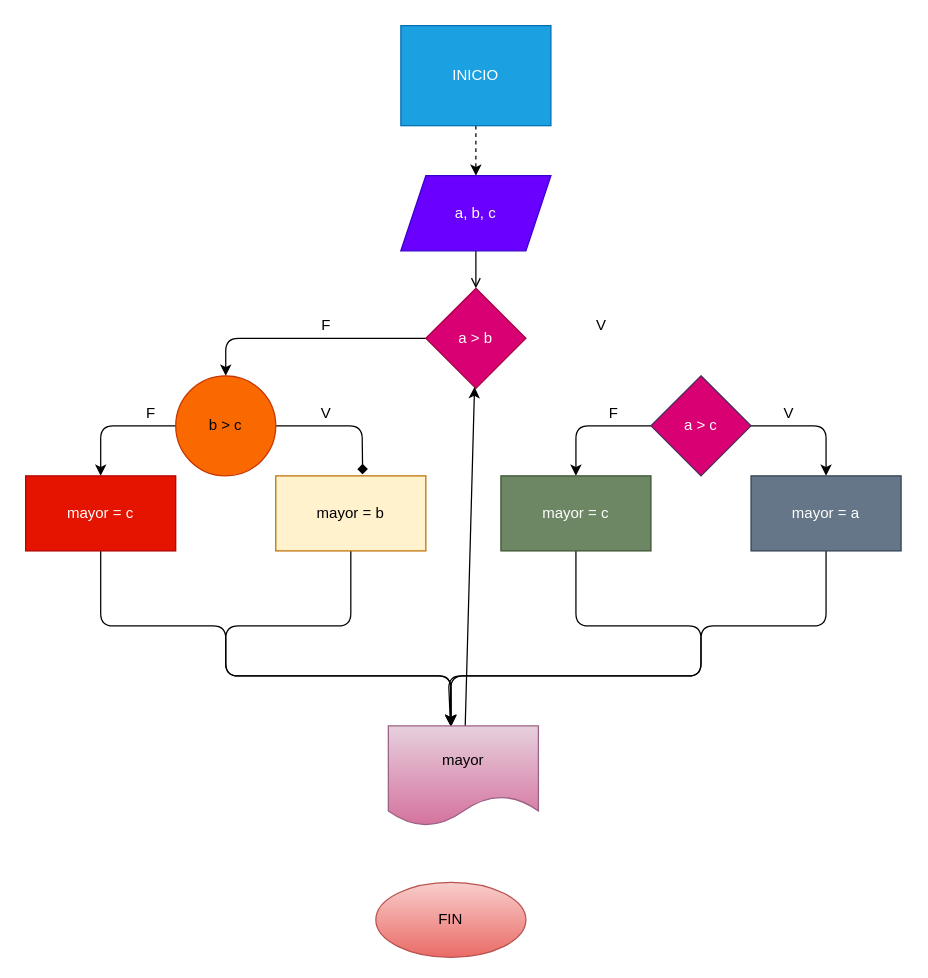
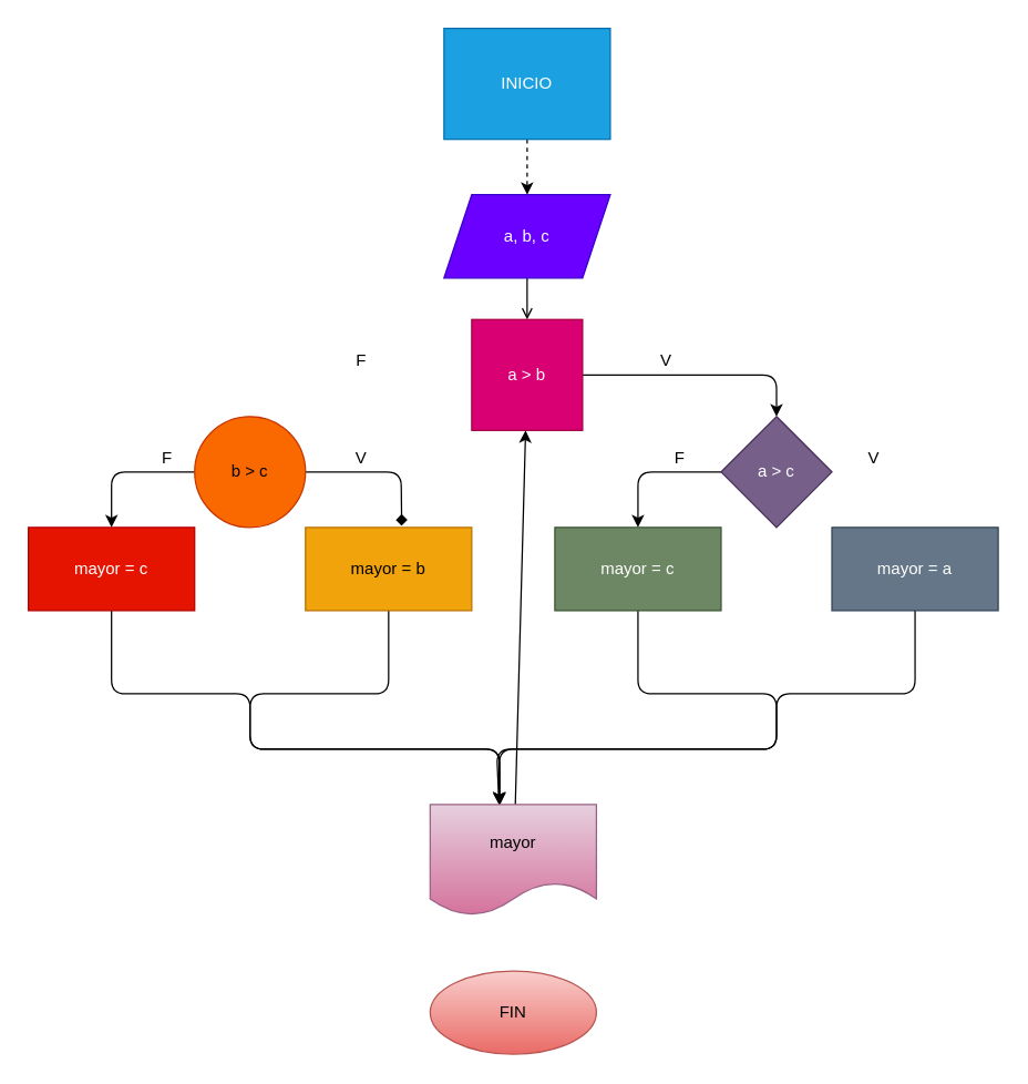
  <mxCell id="0" />
  <mxCell id="1" parent="0" />
  <mxCell id="2" value="" style="edgeStyle=none;html=1;dashed=1;" edge="1" parent="1" source="3" target="5"><mxGeometry relative="1" as="geometry" /></mxCell>
  <mxCell id="3" value="INICIO" style="whiteSpace=wrap;html=1;fillColor=#1ba1e2;fontColor=#ffffff;strokeColor=#006EAF;rounded=0;" vertex="1" parent="1"><mxGeometry x="320" width="120" height="80" as="geometry" y="20" /></mxCell>
  <mxCell id="4" value="" style="edgeStyle=none;html=1;endArrow=open;" edge="1" parent="1" source="5" target="8"><mxGeometry relative="1" as="geometry" /></mxCell>
  <mxCell id="5" value="a, b, c" style="shape=parallelogram;perimeter=parallelogramPerimeter;whiteSpace=wrap;html=1;fixedSize=1;fillColor=#6a00ff;fontColor=#ffffff;strokeColor=#3700CC;" vertex="1" parent="1"><mxGeometry x="320" y="140" width="120" height="60" as="geometry" /></mxCell>
- <mxCell id="7" value="" style="edgeStyle=none;html=1;" edge="1" parent="1" source="8" target="14"><mxGeometry relative="1" as="geometry"><Array as="points"><mxPoint x="180" y="270" /></Array></mxGeometry></mxCell>
- <mxCell id="8" value="a &amp;gt; b" style="rhombus;whiteSpace=wrap;html=1;fillColor=#d80073;fontColor=#ffffff;strokeColor=#A50040;" vertex="1" parent="1"><mxGeometry x="340" y="230" width="80" height="80" as="geometry" /></mxCell>
- <mxCell id="9" value="" style="edgeStyle=none;html=1;entryX=0.5;entryY=0;entryDx=0;entryDy=0;" edge="1" parent="1" source="11" target="16"><mxGeometry relative="1" as="geometry"><Array as="points"><mxPoint x="610" y="340" /><mxPoint x="660" y="340" /></Array></mxGeometry></mxCell>
+ <mxCell id="6" value="" style="edgeStyle=none;html=1;exitX=1;exitY=0.5;exitDx=0;exitDy=0;entryX=0.5;entryY=0;entryDx=0;entryDy=0;" edge="1" parent="1" source="8" target="11"><mxGeometry relative="1" as="geometry"><mxPoint x="470" y="270" as="sourcePoint" /><Array as="points"><mxPoint x="560" y="270" /></Array></mxGeometry></mxCell>
+ <mxCell id="8" value="a &amp;gt; b" style="whiteSpace=wrap;html=1;fillColor=#d80073;fontColor=#ffffff;strokeColor=#A50040;rounded=0;" vertex="1" parent="1"><mxGeometry x="340" y="230" width="80" height="80" as="geometry" /></mxCell>
  <mxCell id="10" value="" style="edgeStyle=none;html=1;entryX=0.5;entryY=0;entryDx=0;entryDy=0;" edge="1" parent="1" source="11" target="18"><mxGeometry relative="1" as="geometry"><mxPoint x="400" y="380" as="targetPoint" /><Array as="points"><mxPoint x="460" y="340" /></Array></mxGeometry></mxCell>
- <mxCell id="11" value="a &amp;gt; c" style="rhombus;whiteSpace=wrap;html=1;fillColor=#d80073;fontColor=#ffffff;strokeColor=#432D57;" vertex="1" parent="1"><mxGeometry x="520" y="300" width="80" height="80" as="geometry" /></mxCell>
+ <mxCell id="11" value="a &amp;gt; c" style="rhombus;whiteSpace=wrap;html=1;fillColor=#76608a;fontColor=#ffffff;strokeColor=#432D57;" vertex="1" parent="1"><mxGeometry x="520" y="300" width="80" height="80" as="geometry" /></mxCell>
  <mxCell id="12" value="" style="edgeStyle=none;html=1;exitX=0;exitY=0.5;exitDx=0;exitDy=0;entryX=0.5;entryY=0;entryDx=0;entryDy=0;" edge="1" parent="1" source="14" target="20"><mxGeometry relative="1" as="geometry"><Array as="points"><mxPoint x="80" y="340" /></Array></mxGeometry></mxCell>
  <mxCell id="13" value="" style="edgeStyle=none;html=1;exitX=1;exitY=0.5;exitDx=0;exitDy=0;entryX=0.579;entryY=-0.02;entryDx=0;entryDy=0;entryPerimeter=0;endArrow=diamond;" edge="1" parent="1" source="14" target="22"><mxGeometry relative="1" as="geometry"><mxPoint x="220" y="340" as="sourcePoint" /><Array as="points"><mxPoint x="289" y="340" /></Array></mxGeometry></mxCell>
  <mxCell id="14" value="b &amp;gt; c" style="ellipse;whiteSpace=wrap;html=1;fillColor=#fa6800;fontColor=#000000;strokeColor=#C73500;" vertex="1" parent="1"><mxGeometry x="140" y="300" width="80" height="80" as="geometry" /></mxCell>
  <mxCell id="15" value="" style="edgeStyle=none;html=1;entryX=0.414;entryY=-0.003;entryDx=0;entryDy=0;entryPerimeter=0;endArrow=open;" edge="1" parent="1" source="16" target="24"><mxGeometry relative="1" as="geometry"><mxPoint x="320" y="570" as="targetPoint" /><Array as="points"><mxPoint x="660" y="500" /><mxPoint x="560" y="500" /><mxPoint x="560" y="540" /><mxPoint x="358" y="540" /></Array></mxGeometry></mxCell>
  <mxCell id="16" value="mayor = a" style="whiteSpace=wrap;html=1;fillColor=#647687;fontColor=#ffffff;strokeColor=#314354;" vertex="1" parent="1"><mxGeometry x="600" y="380" width="120" height="60" as="geometry" /></mxCell>
  <mxCell id="17" value="" style="edgeStyle=none;html=1;entryX=0.414;entryY=-0.003;entryDx=0;entryDy=0;entryPerimeter=0;" edge="1" parent="1" source="18" target="24"><mxGeometry relative="1" as="geometry"><mxPoint x="280" y="580" as="targetPoint" /><Array as="points"><mxPoint x="460" y="500" /><mxPoint x="560" y="500" /><mxPoint x="560" y="540" /><mxPoint x="390" y="540" /><mxPoint x="360" y="540" /></Array></mxGeometry></mxCell>
  <mxCell id="18" value="mayor = c" style="whiteSpace=wrap;html=1;fillColor=#6d8764;fontColor=#ffffff;strokeColor=#3A5431;" vertex="1" parent="1"><mxGeometry x="400" y="380" width="120" height="60" as="geometry" /></mxCell>
  <mxCell id="19" value="" style="edgeStyle=none;html=1;entryX=0.417;entryY=0;entryDx=0;entryDy=0;entryPerimeter=0;" edge="1" parent="1" source="20" target="24"><mxGeometry relative="1" as="geometry"><mxPoint x="420" y="550" as="targetPoint" /><Array as="points"><mxPoint x="80" y="500" /><mxPoint x="180" y="500" /><mxPoint x="180" y="540" /><mxPoint x="360" y="540" /></Array></mxGeometry></mxCell>
  <mxCell id="20" value="mayor = c" style="whiteSpace=wrap;html=1;fillColor=#e51400;fontColor=#ffffff;strokeColor=#B20000;" vertex="1" parent="1"><mxGeometry x="20" y="380" width="120" height="60" as="geometry" /></mxCell>
  <mxCell id="21" value="" style="edgeStyle=none;html=1;entryX=0.419;entryY=0.004;entryDx=0;entryDy=0;entryPerimeter=0;" edge="1" parent="1" source="22" target="24"><mxGeometry relative="1" as="geometry"><mxPoint x="310" y="560" as="targetPoint" /><Array as="points"><mxPoint x="280" y="500" /><mxPoint x="180" y="500" /><mxPoint x="180" y="540" /><mxPoint x="360" y="540" /></Array></mxGeometry></mxCell>
- <mxCell id="22" value="mayor = b" style="whiteSpace=wrap;html=1;fillColor=#fff2cc;fontColor=#000000;strokeColor=#BD7000;" vertex="1" parent="1"><mxGeometry x="220" y="380" width="120" height="60" as="geometry" /></mxCell>
+ <mxCell id="22" value="mayor = b" style="whiteSpace=wrap;html=1;fillColor=#f0a30a;fontColor=#000000;strokeColor=#BD7000;" vertex="1" parent="1"><mxGeometry x="220" y="380" width="120" height="60" as="geometry" /></mxCell>
  <mxCell id="23" value="" style="edgeStyle=none;html=1;exitX=0.497;exitY=0.833;exitDx=0;exitDy=0;exitPerimeter=0;" edge="1" parent="1" source="24" target="8"><mxGeometry relative="1" as="geometry" /></mxCell>
  <mxCell id="24" value="mayor" style="shape=document;whiteSpace=wrap;html=1;boundedLbl=1;fillColor=#e6d0de;strokeColor=#996185;gradientColor=#d5739d;" vertex="1" parent="1"><mxGeometry x="310" y="580" width="120" height="80" as="geometry" /></mxCell>
- <mxCell id="25" value="FIN" style="ellipse;whiteSpace=wrap;html=1;fillColor=#f8cecc;gradientColor=#ea6b66;strokeColor=#b85450;" vertex="1" parent="1"><mxGeometry x="300" y="705" width="120" height="60" as="geometry" /></mxCell>
+ <mxCell id="25" value="FIN" style="ellipse;whiteSpace=wrap;html=1;fillColor=#f8cecc;gradientColor=#ea6b66;strokeColor=#b85450;" vertex="1" parent="1"><mxGeometry x="310" y="700" width="120" height="60" as="geometry" /></mxCell>
  <mxCell id="26" value="F" style="text;html=1;align=center;verticalAlign=middle;resizable=0;points=[];autosize=1;strokeColor=none;fillColor=none;" vertex="1" parent="1"><mxGeometry x="250" y="250" width="20" height="20" as="geometry" /></mxCell>
  <mxCell id="27" value="V" style="text;html=1;align=center;verticalAlign=middle;resizable=0;points=[];autosize=1;strokeColor=none;fillColor=none;" vertex="1" parent="1"><mxGeometry x="470" y="250" width="20" height="20" as="geometry" /></mxCell>
  <mxCell id="28" value="F" style="text;html=1;align=center;verticalAlign=middle;resizable=0;points=[];autosize=1;strokeColor=none;fillColor=none;" vertex="1" parent="1"><mxGeometry x="110" y="320" width="20" height="20" as="geometry" /></mxCell>
  <mxCell id="29" value="V" style="text;html=1;align=center;verticalAlign=middle;resizable=0;points=[];autosize=1;strokeColor=none;fillColor=none;" vertex="1" parent="1"><mxGeometry x="250" y="320" width="20" height="20" as="geometry" /></mxCell>
  <mxCell id="30" value="F" style="text;html=1;align=center;verticalAlign=middle;resizable=0;points=[];autosize=1;strokeColor=none;fillColor=none;" vertex="1" parent="1"><mxGeometry x="480" y="320" width="20" height="20" as="geometry" /></mxCell>
  <mxCell id="31" value="V" style="text;html=1;align=center;verticalAlign=middle;resizable=0;points=[];autosize=1;strokeColor=none;fillColor=none;" vertex="1" parent="1"><mxGeometry x="620" y="320" width="20" height="20" as="geometry" /></mxCell>
